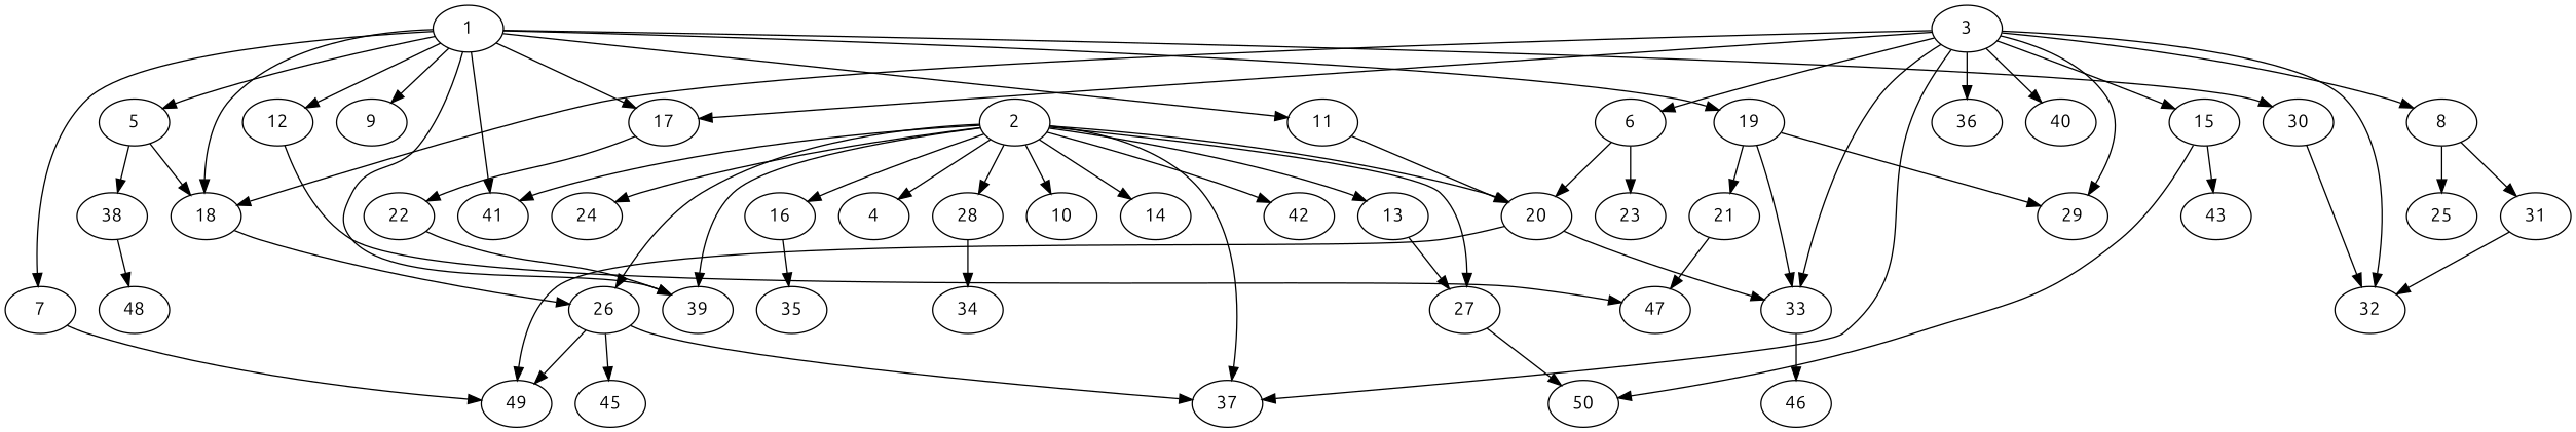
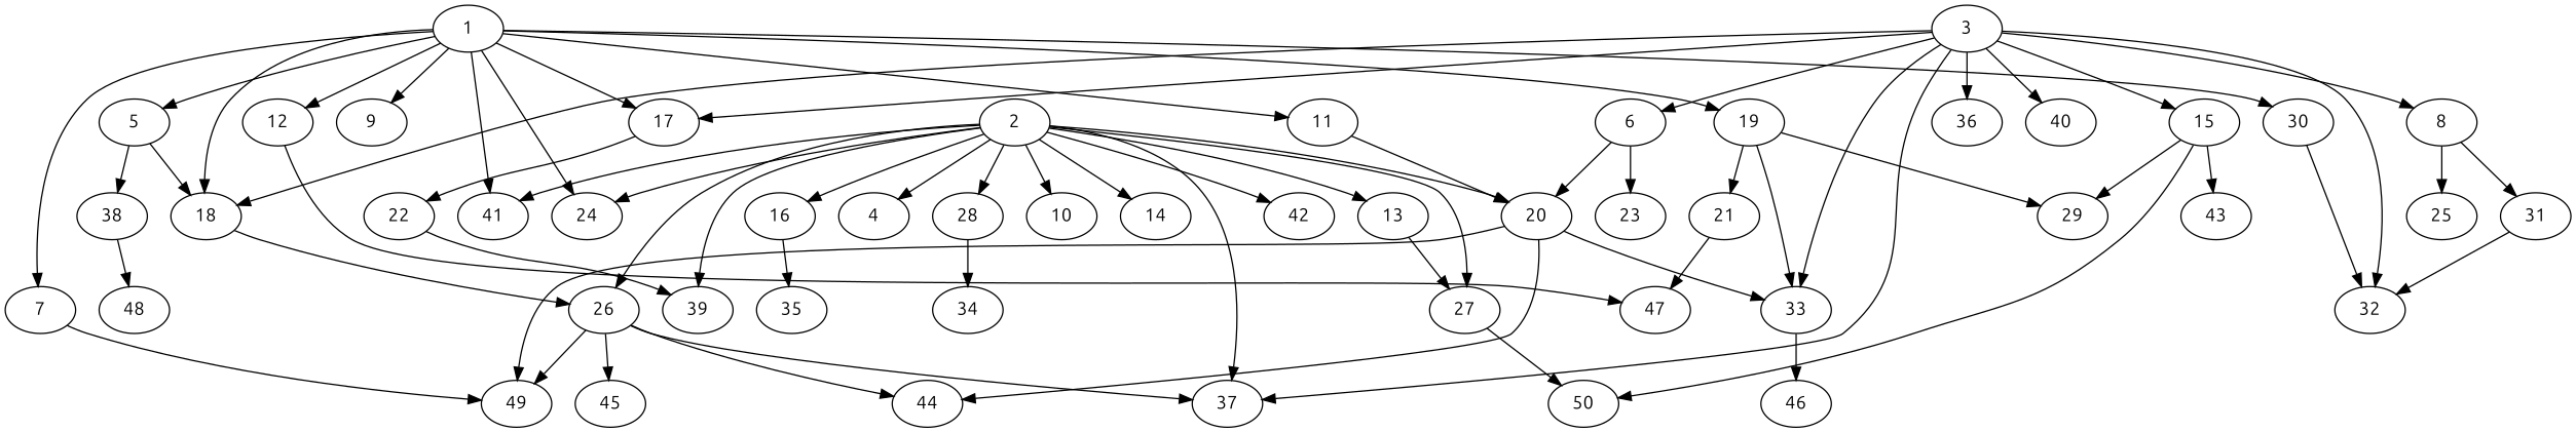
  digraph {
    fontname=Ubuntu
    node [alpha=0.01 fontname=Ubuntu]
    edge [fontname=Ubuntu]
    1 [alpha=0.09]
    5 [alpha=0.09]
    7 [alpha=0.18]
    9
    11
    12 [alpha=0.13]
    17 [alpha=0.08]
    18 [alpha=0.07]
    19 [alpha=0.19]
    24
    30 [alpha=0.16]
    41 [alpha=0.09]
    38 [alpha=0.00]
    49 [alpha=0.03]
    20 [alpha=0.10]
    47 [alpha=0.14]
    22 [alpha=0.03]
    26 [alpha=0.06]
    29 [alpha=0.12]
    33 [alpha=0.03]
    21 [alpha=0.10]
    32 [alpha=0.10]
    48 [alpha=0.11]
+   44 [alpha=0.10]
    39
    37 [alpha=0.18]
    45 [alpha=0.07]
    46 [alpha=0.08]
    2 [alpha=0.13]
    4 [alpha=0.12]
    10 [alpha=0.13]
    13 [alpha=0.03]
    14 [alpha=0.18]
    16 [alpha=0.03]
    27 [alpha=0.13]
    28 [alpha=0.10]
    42 [alpha=0.14]
    35 [alpha=0.17]
    50 [alpha=0.06]
    34 [alpha=0.08]
    3 [alpha=0.02]
    6 [alpha=0.00]
    8 [alpha=0.06]
    15 [alpha=0.14]
    36
    40
    23 [alpha=0.08]
    25 [alpha=0.10]
    31 [alpha=0.13]
    43 [alpha=0.06]
    1 -> 5
    1 -> 7
    1 -> 9
    1 -> 11
    1 -> 12
    1 -> 17
    1 -> 18
    1 -> 19
-   1 -> 39
+   1 -> 24
    1 -> 30
    1 -> 41
    5 -> 18
    5 -> 38
    7 -> 49
    11 -> 20
    12 -> 47
    17 -> 22
    18 -> 26
    19 -> 29
    19 -> 33
    19 -> 21
    30 -> 32
    38 -> 48
    20 -> 49
    20 -> 33
+   20 -> 44
    22 -> 39
    26 -> 49
+   26 -> 44
    26 -> 37
    26 -> 45
    33 -> 46
    21 -> 47
    2 -> 24
    2 -> 41
    2 -> 20
    2 -> 26
    2 -> 39
    2 -> 37
    2 -> 4
    2 -> 10
    2 -> 13
    2 -> 14
    2 -> 16
    2 -> 27
    2 -> 28
    2 -> 42
    13 -> 27
    16 -> 35
    27 -> 50
    28 -> 34
    3 -> 17
    3 -> 18
-   3 -> 29
+   15 -> 29
    3 -> 33
    3 -> 32
    3 -> 37
    3 -> 6
    3 -> 8
    3 -> 15
    3 -> 36
    3 -> 40
    6 -> 20
    6 -> 23
    8 -> 25
    8 -> 31
    15 -> 50
    15 -> 43
    31 -> 32
  }
